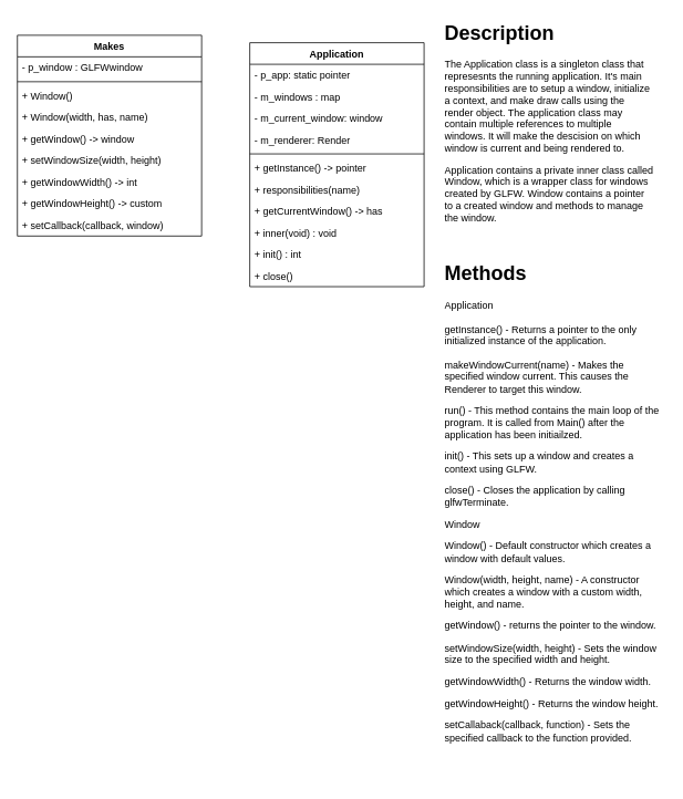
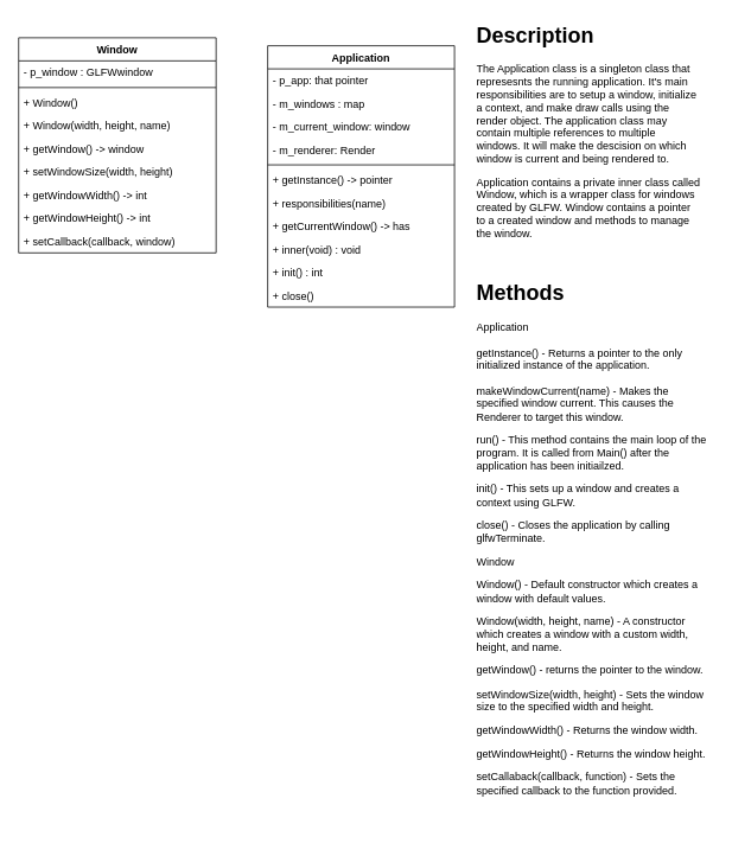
  <mxCell id="0" />
  <mxCell id="1" parent="0" />
  <mxCell id="2" value="Application" style="swimlane;fontStyle=1;align=center;verticalAlign=top;childLayout=stackLayout;horizontal=1;startSize=26;horizontalStack=0;resizeParent=1;resizeParentMax=0;resizeLast=0;collapsible=1;marginBottom=0;" parent="1" vertex="1"><mxGeometry x="300" y="51" width="210" height="294" as="geometry" /></mxCell>
- <mxCell id="3" value="- p_app: static pointer" style="text;strokeColor=none;fillColor=none;align=left;verticalAlign=top;spacingLeft=4;spacingRight=4;overflow=hidden;rotatable=0;points=[[0,0.5],[1,0.5]];portConstraint=eastwest;" parent="2" vertex="1"><mxGeometry y="26" width="210" height="26" as="geometry" /></mxCell>
+ <mxCell id="3" value="- p_app: that pointer" style="text;strokeColor=none;fillColor=none;align=left;verticalAlign=top;spacingLeft=4;spacingRight=4;overflow=hidden;rotatable=0;points=[[0,0.5],[1,0.5]];portConstraint=eastwest;" parent="2" vertex="1"><mxGeometry y="26" width="210" height="26" as="geometry" /></mxCell>
  <mxCell id="4" value="- m_windows : map" style="text;strokeColor=none;fillColor=none;align=left;verticalAlign=top;spacingLeft=4;spacingRight=4;overflow=hidden;rotatable=0;points=[[0,0.5],[1,0.5]];portConstraint=eastwest;" vertex="1" parent="2"><mxGeometry y="52" width="210" height="26" as="geometry" /></mxCell>
  <mxCell id="5" value="- m_current_window: window" style="text;strokeColor=none;fillColor=none;align=left;verticalAlign=top;spacingLeft=4;spacingRight=4;overflow=hidden;rotatable=0;points=[[0,0.5],[1,0.5]];portConstraint=eastwest;" parent="2" vertex="1"><mxGeometry y="78" width="210" height="26" as="geometry" /></mxCell>
  <mxCell id="6" value="- m_renderer: Render" style="text;strokeColor=none;fillColor=none;align=left;verticalAlign=top;spacingLeft=4;spacingRight=4;overflow=hidden;rotatable=0;points=[[0,0.5],[1,0.5]];portConstraint=eastwest;" parent="2" vertex="1"><mxGeometry y="104" width="210" height="26" as="geometry" /></mxCell>
  <mxCell id="7" value="" style="line;strokeWidth=1;fillColor=none;align=left;verticalAlign=middle;spacingTop=-1;spacingLeft=3;spacingRight=3;rotatable=0;labelPosition=right;points=[];portConstraint=eastwest;" parent="2" vertex="1"><mxGeometry y="130" width="210" height="8" as="geometry" /></mxCell>
  <mxCell id="8" value="+ getInstance() -&gt; pointer" style="text;strokeColor=none;fillColor=none;align=left;verticalAlign=top;spacingLeft=4;spacingRight=4;overflow=hidden;rotatable=0;points=[[0,0.5],[1,0.5]];portConstraint=eastwest;" vertex="1" parent="2"><mxGeometry y="138" width="210" height="26" as="geometry" /></mxCell>
  <mxCell id="9" value="+ responsibilities(name)" style="text;strokeColor=none;fillColor=none;align=left;verticalAlign=top;spacingLeft=4;spacingRight=4;overflow=hidden;rotatable=0;points=[[0,0.5],[1,0.5]];portConstraint=eastwest;" vertex="1" parent="2"><mxGeometry y="164" width="210" height="26" as="geometry" /></mxCell>
  <mxCell id="10" value="+ getCurrentWindow() -&gt; has" style="text;strokeColor=none;fillColor=none;align=left;verticalAlign=top;spacingLeft=4;spacingRight=4;overflow=hidden;rotatable=0;points=[[0,0.5],[1,0.5]];portConstraint=eastwest;" parent="2" vertex="1"><mxGeometry y="190" width="210" height="26" as="geometry" /></mxCell>
  <mxCell id="11" value="+ inner(void) : void" style="text;strokeColor=none;fillColor=none;align=left;verticalAlign=top;spacingLeft=4;spacingRight=4;overflow=hidden;rotatable=0;points=[[0,0.5],[1,0.5]];portConstraint=eastwest;" parent="2" vertex="1"><mxGeometry y="216" width="210" height="26" as="geometry" /></mxCell>
  <mxCell id="12" value="+ init() : int" style="text;strokeColor=none;fillColor=none;align=left;verticalAlign=top;spacingLeft=4;spacingRight=4;overflow=hidden;rotatable=0;points=[[0,0.5],[1,0.5]];portConstraint=eastwest;" parent="2" vertex="1"><mxGeometry y="242" width="210" height="26" as="geometry" /></mxCell>
  <mxCell id="13" value="+ close()" style="text;strokeColor=none;fillColor=none;align=left;verticalAlign=top;spacingLeft=4;spacingRight=4;overflow=hidden;rotatable=0;points=[[0,0.5],[1,0.5]];portConstraint=eastwest;" parent="2" vertex="1"><mxGeometry y="268" width="210" height="26" as="geometry" /></mxCell>
- <mxCell id="14" value="Makes" style="swimlane;fontStyle=1;align=center;verticalAlign=top;childLayout=stackLayout;horizontal=1;startSize=26;horizontalStack=0;resizeParent=1;resizeParentMax=0;resizeLast=0;collapsible=1;marginBottom=0;" parent="1" vertex="1"><mxGeometry x="20" y="42" width="222" height="242" as="geometry" /></mxCell>
+ <mxCell id="14" value="Window" style="swimlane;fontStyle=1;align=center;verticalAlign=top;childLayout=stackLayout;horizontal=1;startSize=26;horizontalStack=0;resizeParent=1;resizeParentMax=0;resizeLast=0;collapsible=1;marginBottom=0;" parent="1" vertex="1"><mxGeometry x="20" y="42" width="222" height="242" as="geometry" /></mxCell>
  <mxCell id="15" value="- p_window : GLFWwindow" style="text;strokeColor=none;fillColor=none;align=left;verticalAlign=top;spacingLeft=4;spacingRight=4;overflow=hidden;rotatable=0;points=[[0,0.5],[1,0.5]];portConstraint=eastwest;" parent="14" vertex="1"><mxGeometry y="26" width="222" height="26" as="geometry" /></mxCell>
  <mxCell id="16" value="" style="line;strokeWidth=1;fillColor=none;align=left;verticalAlign=middle;spacingTop=-1;spacingLeft=3;spacingRight=3;rotatable=0;labelPosition=right;points=[];portConstraint=eastwest;" parent="14" vertex="1"><mxGeometry y="52" width="222" height="8" as="geometry" /></mxCell>
  <mxCell id="17" value="+ Window()" style="text;strokeColor=none;fillColor=none;align=left;verticalAlign=top;spacingLeft=4;spacingRight=4;overflow=hidden;rotatable=0;points=[[0,0.5],[1,0.5]];portConstraint=eastwest;" parent="14" vertex="1"><mxGeometry y="60" width="222" height="26" as="geometry" /></mxCell>
- <mxCell id="18" value="+ Window(width, has, name)" style="text;strokeColor=none;fillColor=none;align=left;verticalAlign=top;spacingLeft=4;spacingRight=4;overflow=hidden;rotatable=0;points=[[0,0.5],[1,0.5]];portConstraint=eastwest;" parent="14" vertex="1"><mxGeometry y="86" width="222" height="26" as="geometry" /></mxCell>
+ <mxCell id="18" value="+ Window(width, height, name)" style="text;strokeColor=none;fillColor=none;align=left;verticalAlign=top;spacingLeft=4;spacingRight=4;overflow=hidden;rotatable=0;points=[[0,0.5],[1,0.5]];portConstraint=eastwest;" parent="14" vertex="1"><mxGeometry y="86" width="222" height="26" as="geometry" /></mxCell>
  <mxCell id="19" value="+ getWindow() -&gt; window" style="text;strokeColor=none;fillColor=none;align=left;verticalAlign=top;spacingLeft=4;spacingRight=4;overflow=hidden;rotatable=0;points=[[0,0.5],[1,0.5]];portConstraint=eastwest;" parent="14" vertex="1"><mxGeometry y="112" width="222" height="26" as="geometry" /></mxCell>
  <mxCell id="20" value="+ setWindowSize(width, height)" style="text;strokeColor=none;fillColor=none;align=left;verticalAlign=top;spacingLeft=4;spacingRight=4;overflow=hidden;rotatable=0;points=[[0,0.5],[1,0.5]];portConstraint=eastwest;" parent="14" vertex="1"><mxGeometry y="138" width="222" height="26" as="geometry" /></mxCell>
  <mxCell id="21" value="+ getWindowWidth() -&gt; int " style="text;strokeColor=none;fillColor=none;align=left;verticalAlign=top;spacingLeft=4;spacingRight=4;overflow=hidden;rotatable=0;points=[[0,0.5],[1,0.5]];portConstraint=eastwest;" parent="14" vertex="1"><mxGeometry y="164" width="222" height="26" as="geometry" /></mxCell>
- <mxCell id="22" value="+ getWindowHeight() -&gt; custom " style="text;strokeColor=none;fillColor=none;align=left;verticalAlign=top;spacingLeft=4;spacingRight=4;overflow=hidden;rotatable=0;points=[[0,0.5],[1,0.5]];portConstraint=eastwest;" parent="14" vertex="1"><mxGeometry y="190" width="222" height="26" as="geometry" /></mxCell>
+ <mxCell id="22" value="+ getWindowHeight() -&gt; int " style="text;strokeColor=none;fillColor=none;align=left;verticalAlign=top;spacingLeft=4;spacingRight=4;overflow=hidden;rotatable=0;points=[[0,0.5],[1,0.5]];portConstraint=eastwest;" parent="14" vertex="1"><mxGeometry y="190" width="222" height="26" as="geometry" /></mxCell>
  <mxCell id="23" value="+ setCallback(callback, window)" style="text;strokeColor=none;fillColor=none;align=left;verticalAlign=top;spacingLeft=4;spacingRight=4;overflow=hidden;rotatable=0;points=[[0,0.5],[1,0.5]];portConstraint=eastwest;" parent="14" vertex="1"><mxGeometry y="216" width="222" height="26" as="geometry" /></mxCell>
  <mxCell id="24" value="&lt;h1&gt;Description&lt;/h1&gt;&lt;p&gt;The Application class is a singleton class that represesnts the running application. It's main responsibilities are to setup a window, initialize a context, and make draw calls using the render object. The application class may contain multiple references to multiple windows. It will make the descision on which window is current and being rendered to.&lt;/p&gt;&lt;p&gt;Application contains a private inner class called Window, which is a wrapper class for windows created by GLFW. Window contains a pointer to a created window and methods to manage the window.&lt;/p&gt;" style="text;html=1;strokeColor=none;fillColor=none;spacing=5;spacingTop=-20;whiteSpace=wrap;overflow=hidden;rounded=0;" parent="1" vertex="1"><mxGeometry x="530" y="20" width="260" height="264" as="geometry" /></mxCell>
  <mxCell id="25" value="&lt;h1&gt;Methods&lt;/h1&gt;&lt;div&gt;Application&lt;/div&gt;&lt;div&gt;&lt;br&gt;&lt;/div&gt;&lt;div&gt;getInstance() - Returns a pointer to the only initialized instance of the application.&lt;/div&gt;&lt;div&gt;&lt;br&gt;&lt;/div&gt;&lt;div&gt;makeWindowCurrent(name) - Makes the specified window current. This causes the Renderer to target this window.&lt;/div&gt;&lt;p&gt;run() - This method contains the main loop of the program. It is called from Main() after the application has been initiailzed.&lt;/p&gt;&lt;p&gt;init() - This sets up a window and creates a context using GLFW.&lt;/p&gt;&lt;p&gt;close() - Closes the application by calling glfwTerminate.&lt;/p&gt;&lt;p&gt;Window&lt;/p&gt;&lt;p&gt;Window() - Default constructor which creates a window with default values.&lt;/p&gt;&lt;p&gt;Window(width, height, name) - A constructor which creates a window with a custom width, height, and name.&lt;/p&gt;&lt;p&gt;getWindow() - returns the pointer to the window.&lt;/p&gt;&lt;p&gt;setWindowSize(width, height) - Sets the window size to the specified width and height.&lt;/p&gt;&lt;p&gt;getWindowWidth() - Returns the window width.&lt;/p&gt;&lt;p&gt;getWindowHeight() - Returns the window height.&lt;/p&gt;&lt;p&gt;setCallaback(callback, function) - Sets the specified callback to the function provided.&lt;/p&gt;" style="text;html=1;strokeColor=none;fillColor=none;spacing=5;spacingTop=-20;whiteSpace=wrap;overflow=hidden;rounded=0;" parent="1" vertex="1"><mxGeometry x="530" y="310" width="270" height="631" as="geometry" /></mxCell>
